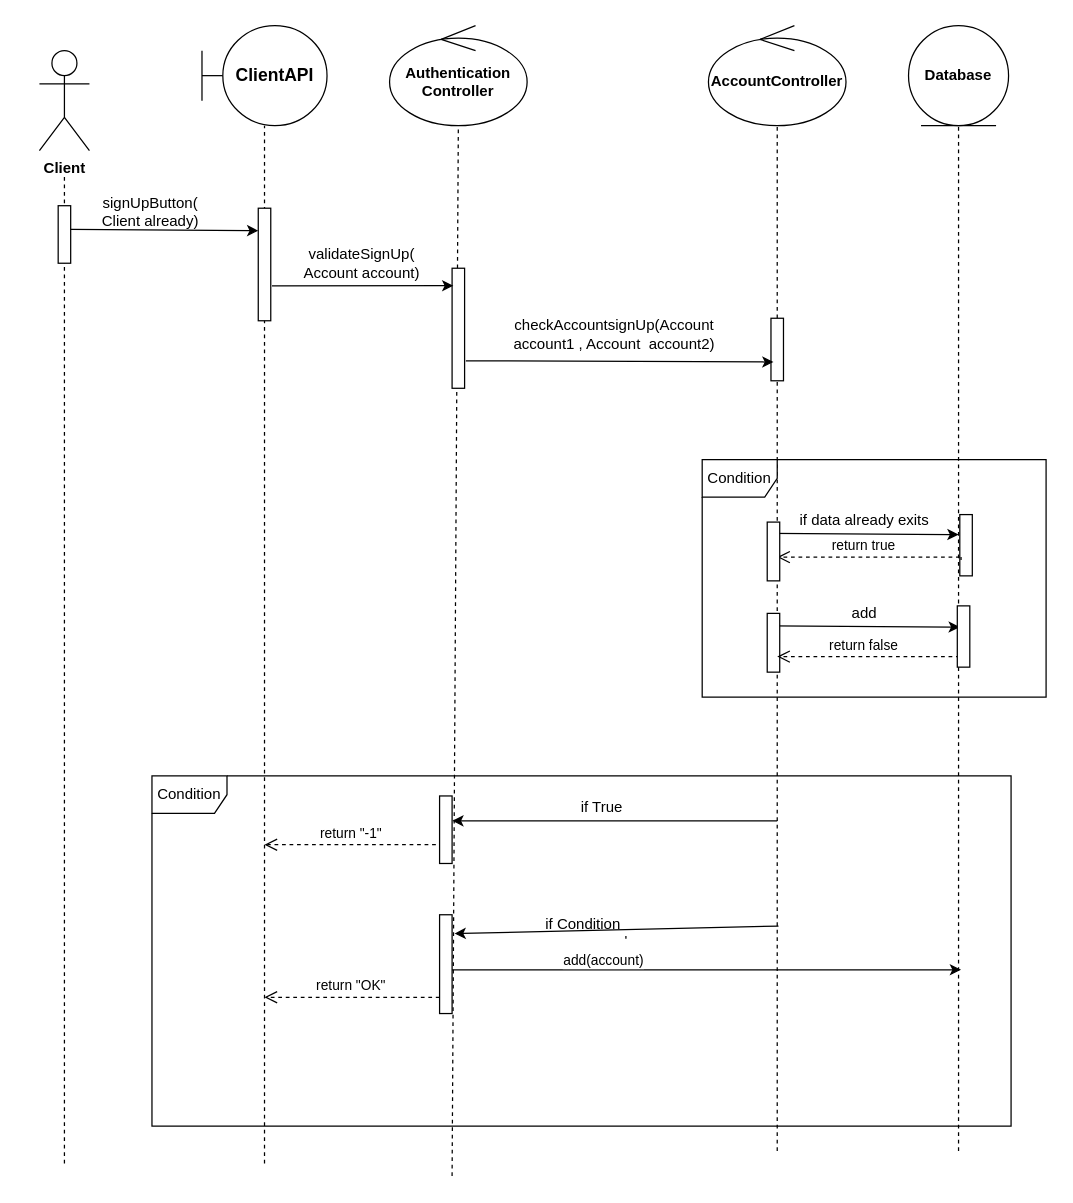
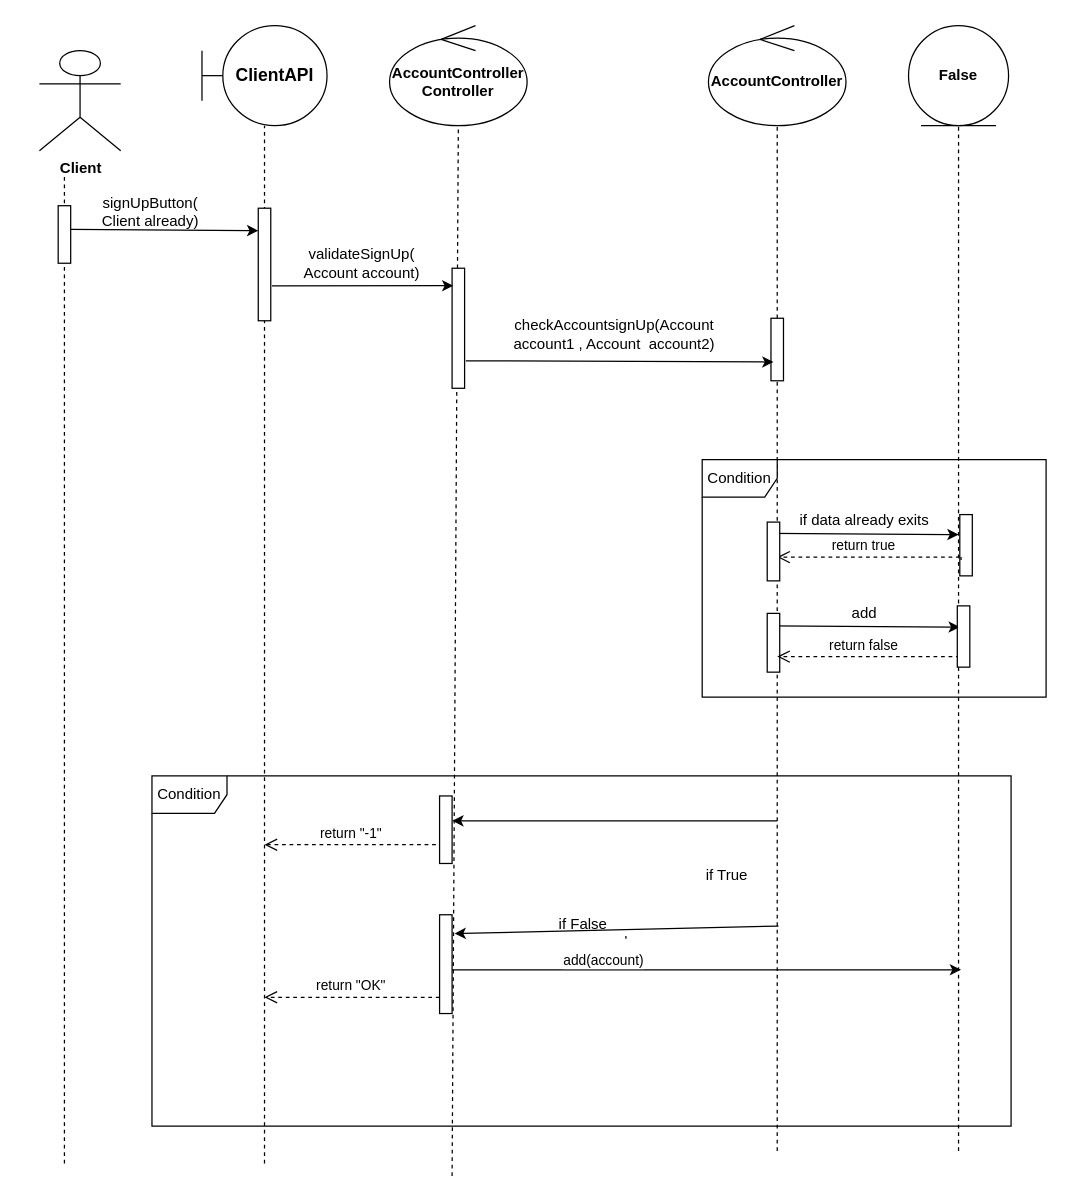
  <mxCell id="0" />
  <mxCell id="1" parent="0" />
- <mxCell id="2" value="&lt;b&gt;Client&lt;br&gt;&lt;br&gt;&lt;/b&gt;" style="shape=umlActor;verticalLabelPosition=bottom;verticalAlign=top;html=1;outlineConnect=0;" vertex="1" parent="1"><mxGeometry x="31" y="40" width="40" height="80" as="geometry" /></mxCell>
+ <mxCell id="2" value="&lt;b&gt;Client&lt;br&gt;&lt;br&gt;&lt;/b&gt;" style="shape=umlActor;verticalLabelPosition=bottom;verticalAlign=top;html=1;outlineConnect=0;" vertex="1" parent="1"><mxGeometry x="31" y="40" width="65" height="80" as="geometry" /></mxCell>
  <mxCell id="3" value="" style="endArrow=none;dashed=1;html=1;rounded=0;entryX=0.5;entryY=1;entryDx=0;entryDy=0;" edge="1" parent="1"><mxGeometry width="50" height="50" relative="1" as="geometry"><mxPoint x="211" y="930" as="sourcePoint" /><mxPoint x="211" y="100" as="targetPoint" /></mxGeometry></mxCell>
  <mxCell id="4" value="" style="html=1;points=[];perimeter=orthogonalPerimeter;" vertex="1" parent="1"><mxGeometry x="206" y="166" width="10" height="90" as="geometry" /></mxCell>
  <mxCell id="5" value="" style="endArrow=none;dashed=1;html=1;rounded=0;entryX=0.5;entryY=1;entryDx=0;entryDy=0;" edge="1" parent="1"><mxGeometry width="50" height="50" relative="1" as="geometry"><mxPoint x="361" y="940" as="sourcePoint" /><mxPoint x="366" y="100" as="targetPoint" /></mxGeometry></mxCell>
  <mxCell id="6" value="" style="html=1;points=[];perimeter=orthogonalPerimeter;" vertex="1" parent="1"><mxGeometry x="361" y="214" width="10" height="96" as="geometry" /></mxCell>
  <mxCell id="7" value="" style="endArrow=none;dashed=1;html=1;rounded=0;entryX=0.5;entryY=1;entryDx=0;entryDy=0;" edge="1" parent="1"><mxGeometry width="50" height="50" relative="1" as="geometry"><mxPoint x="621" y="920" as="sourcePoint" /><mxPoint x="621" y="100" as="targetPoint" /></mxGeometry></mxCell>
  <mxCell id="8" value="" style="html=1;points=[];perimeter=orthogonalPerimeter;" vertex="1" parent="1"><mxGeometry x="616" y="254" width="10" height="50" as="geometry" /></mxCell>
  <mxCell id="9" value="" style="endArrow=none;dashed=1;html=1;rounded=0;entryX=0.5;entryY=1;entryDx=0;entryDy=0;" edge="1" parent="1"><mxGeometry width="50" height="50" relative="1" as="geometry"><mxPoint x="766" y="920" as="sourcePoint" /><mxPoint x="766" y="100" as="targetPoint" /></mxGeometry></mxCell>
  <mxCell id="10" value="" style="endArrow=none;dashed=1;html=1;rounded=0;entryX=0.5;entryY=1;entryDx=0;entryDy=0;" edge="1" parent="1"><mxGeometry width="50" height="50" relative="1" as="geometry"><mxPoint x="51" y="930" as="sourcePoint" /><mxPoint x="51" y="140" as="targetPoint" /></mxGeometry></mxCell>
  <mxCell id="11" value="" style="html=1;points=[];perimeter=orthogonalPerimeter;" vertex="1" parent="1"><mxGeometry x="46" y="164" width="10" height="46" as="geometry" /></mxCell>
  <mxCell id="12" value="" style="endArrow=classic;html=1;rounded=0;entryX=0.875;entryY=1.176;entryDx=0;entryDy=0;entryPerimeter=0;exitX=0.125;exitY=1.118;exitDx=0;exitDy=0;exitPerimeter=0;" edge="1" parent="1"><mxGeometry width="50" height="50" relative="1" as="geometry"><mxPoint x="56" y="183.006" as="sourcePoint" /><mxPoint x="206" y="183.992" as="targetPoint" /></mxGeometry></mxCell>
  <mxCell id="13" value="signUpButton(&lt;br&gt;Client already)" style="text;html=1;strokeColor=none;fillColor=none;align=center;verticalAlign=middle;whiteSpace=wrap;rounded=0;" vertex="1" parent="1"><mxGeometry x="20" y="160" width="200" height="17" as="geometry" /></mxCell>
  <mxCell id="14" value="" style="endArrow=classic;html=1;rounded=0;entryX=0.875;entryY=1.176;entryDx=0;entryDy=0;entryPerimeter=0;exitX=1.3;exitY=0.217;exitDx=0;exitDy=0;exitPerimeter=0;" edge="1" parent="1"><mxGeometry width="50" height="50" relative="1" as="geometry"><mxPoint x="217" y="228.04" as="sourcePoint" /><mxPoint x="362" y="227.992" as="targetPoint" /></mxGeometry></mxCell>
  <mxCell id="15" value="validateSignUp(&lt;br&gt;Account account)" style="text;html=1;strokeColor=none;fillColor=none;align=center;verticalAlign=middle;whiteSpace=wrap;rounded=0;" vertex="1" parent="1"><mxGeometry x="189" y="201" width="200" height="17" as="geometry" /></mxCell>
  <mxCell id="16" value="" style="endArrow=classic;html=1;rounded=0;exitX=1.1;exitY=0.642;exitDx=0;exitDy=0;exitPerimeter=0;" edge="1" parent="1"><mxGeometry width="50" height="50" relative="1" as="geometry"><mxPoint x="372" y="288.04" as="sourcePoint" /><mxPoint x="618" y="289" as="targetPoint" /></mxGeometry></mxCell>
  <mxCell id="17" value="checkAccountsignUp(Account account1 , Account&amp;nbsp;&amp;nbsp;account2)" style="text;html=1;strokeColor=none;fillColor=none;align=center;verticalAlign=middle;whiteSpace=wrap;rounded=0;" vertex="1" parent="1"><mxGeometry x="391" y="258.5" width="200" height="17" as="geometry" /></mxCell>
  <mxCell id="18" value="Condition" style="shape=umlFrame;whiteSpace=wrap;html=1;" vertex="1" parent="1"><mxGeometry x="561" y="367" width="275" height="190" as="geometry" /></mxCell>
  <mxCell id="19" value="" style="endArrow=classic;html=1;rounded=0;entryX=0.875;entryY=1.176;entryDx=0;entryDy=0;entryPerimeter=0;exitX=0.125;exitY=1.118;exitDx=0;exitDy=0;exitPerimeter=0;" edge="1" parent="1"><mxGeometry width="50" height="50" relative="1" as="geometry"><mxPoint x="616" y="426.006" as="sourcePoint" /><mxPoint x="766" y="426.992" as="targetPoint" /></mxGeometry></mxCell>
  <mxCell id="20" value="if data already exits" style="text;html=1;strokeColor=none;fillColor=none;align=center;verticalAlign=middle;whiteSpace=wrap;rounded=0;" vertex="1" parent="1"><mxGeometry x="591" y="407" width="200" height="17" as="geometry" /></mxCell>
  <mxCell id="21" value="return true" style="html=1;verticalAlign=bottom;endArrow=open;dashed=1;endSize=8;rounded=0;startArrow=none;" edge="1" parent="1" source="24"><mxGeometry x="0.048" relative="1" as="geometry"><mxPoint x="768" y="445" as="sourcePoint" /><mxPoint x="621" y="445" as="targetPoint" /><mxPoint as="offset" /></mxGeometry></mxCell>
  <mxCell id="22" value="" style="endArrow=classic;html=1;rounded=0;entryX=0.875;entryY=1.176;entryDx=0;entryDy=0;entryPerimeter=0;exitX=0.125;exitY=1.118;exitDx=0;exitDy=0;exitPerimeter=0;" edge="1" parent="1"><mxGeometry width="50" height="50" relative="1" as="geometry"><mxPoint x="617" y="500.006" as="sourcePoint" /><mxPoint x="767" y="500.992" as="targetPoint" /></mxGeometry></mxCell>
  <mxCell id="23" value="add" style="text;html=1;strokeColor=none;fillColor=none;align=center;verticalAlign=middle;whiteSpace=wrap;rounded=0;" vertex="1" parent="1"><mxGeometry x="591" y="481" width="200" height="17" as="geometry" /></mxCell>
  <mxCell id="24" value="" style="html=1;points=[];perimeter=orthogonalPerimeter;" vertex="1" parent="1"><mxGeometry x="767" y="411" width="10" height="49" as="geometry" /></mxCell>
  <mxCell id="25" value="" style="html=1;verticalAlign=bottom;endArrow=none;dashed=1;endSize=8;rounded=0;" edge="1" parent="1" target="24"><mxGeometry x="0.048" relative="1" as="geometry"><mxPoint x="768" y="445" as="sourcePoint" /><mxPoint x="621" y="445" as="targetPoint" /><mxPoint as="offset" /></mxGeometry></mxCell>
  <mxCell id="26" value="" style="html=1;points=[];perimeter=orthogonalPerimeter;" vertex="1" parent="1"><mxGeometry x="613" y="490" width="10" height="47" as="geometry" /></mxCell>
  <mxCell id="27" value="Condition" style="shape=umlFrame;whiteSpace=wrap;html=1;" vertex="1" parent="1"><mxGeometry x="121" y="620" width="687" height="280" as="geometry" /></mxCell>
  <mxCell id="28" value="" style="endArrow=classic;html=1;rounded=0;entryX=0.102;entryY=0.342;entryDx=0;entryDy=0;entryPerimeter=0;" edge="1" parent="1"><mxGeometry width="50" height="50" relative="1" as="geometry"><mxPoint x="621" y="656" as="sourcePoint" /><mxPoint x="361.18" y="655.92" as="targetPoint" /></mxGeometry></mxCell>
- <mxCell id="29" value="if True" style="text;html=1;strokeColor=none;fillColor=none;align=center;verticalAlign=middle;whiteSpace=wrap;rounded=0;" vertex="1" parent="1"><mxGeometry x="381" y="636" width="200" height="17" as="geometry" /></mxCell>
+ <mxCell id="29" value="if True" style="text;html=1;strokeColor=none;fillColor=none;align=center;verticalAlign=middle;whiteSpace=wrap;rounded=0;" vertex="1" parent="1"><mxGeometry x="481" y="691" width="200" height="17" as="geometry" /></mxCell>
  <mxCell id="30" value="return &quot;-1&quot;" style="html=1;verticalAlign=bottom;endArrow=open;dashed=1;endSize=8;rounded=0;startArrow=none;" edge="1" parent="1"><mxGeometry x="0.03" relative="1" as="geometry"><mxPoint x="354" y="675" as="sourcePoint" /><mxPoint x="211" y="675" as="targetPoint" /><mxPoint as="offset" /></mxGeometry></mxCell>
  <mxCell id="31" value="" style="endArrow=classic;html=1;rounded=0;entryX=1.2;entryY=0.191;entryDx=0;entryDy=0;entryPerimeter=0;" edge="1" parent="1" target="36"><mxGeometry width="50" height="50" relative="1" as="geometry"><mxPoint x="622" y="740" as="sourcePoint" /><mxPoint x="211.75" y="736.08" as="targetPoint" /></mxGeometry></mxCell>
- <mxCell id="32" value="if Condition" style="text;html=1;strokeColor=none;fillColor=none;align=center;verticalAlign=middle;whiteSpace=wrap;rounded=0;" vertex="1" parent="1"><mxGeometry x="366" y="730" width="200" height="17" as="geometry" /></mxCell>
+ <mxCell id="32" value="if False" style="text;html=1;strokeColor=none;fillColor=none;align=center;verticalAlign=middle;whiteSpace=wrap;rounded=0;" vertex="1" parent="1"><mxGeometry x="366" y="730" width="200" height="17" as="geometry" /></mxCell>
  <mxCell id="33" value="return &quot;OK&quot;" style="html=1;verticalAlign=bottom;endArrow=open;dashed=1;endSize=8;rounded=0;" edge="1" parent="1"><mxGeometry x="0.048" relative="1" as="geometry"><mxPoint x="357" y="797" as="sourcePoint" /><mxPoint x="211" y="797" as="targetPoint" /><mxPoint as="offset" /></mxGeometry></mxCell>
  <mxCell id="34" value="" style="html=1;verticalAlign=bottom;endArrow=none;dashed=1;endSize=8;rounded=0;" edge="1" parent="1"><mxGeometry x="0.048" relative="1" as="geometry"><mxPoint x="500" y="748" as="sourcePoint" /><mxPoint x="500" y="750.25" as="targetPoint" /><mxPoint as="offset" /></mxGeometry></mxCell>
  <mxCell id="35" value="" style="html=1;points=[];perimeter=orthogonalPerimeter;" vertex="1" parent="1"><mxGeometry x="351" y="636" width="10" height="54" as="geometry" /></mxCell>
  <mxCell id="36" value="" style="html=1;points=[];perimeter=orthogonalPerimeter;" vertex="1" parent="1"><mxGeometry x="351" y="731" width="10" height="79" as="geometry" /></mxCell>
  <mxCell id="37" value="&lt;b&gt;&lt;font style=&quot;font-size: 14px&quot;&gt;ClientAPI&lt;/font&gt;&lt;/b&gt;" style="shape=umlBoundary;whiteSpace=wrap;html=1;" vertex="1" parent="1"><mxGeometry x="161" y="20" width="100" height="80" as="geometry" /></mxCell>
- <mxCell id="38" value="&lt;b&gt;Authentication&lt;br&gt;Controller&lt;/b&gt;" style="ellipse;shape=umlControl;whiteSpace=wrap;html=1;" vertex="1" parent="1"><mxGeometry x="311" y="20" width="110" height="80" as="geometry" /></mxCell>
+ <mxCell id="38" value="&lt;b&gt;AccountController&lt;br&gt;Controller&lt;/b&gt;" style="ellipse;shape=umlControl;whiteSpace=wrap;html=1;" vertex="1" parent="1"><mxGeometry x="311" y="20" width="110" height="80" as="geometry" /></mxCell>
  <mxCell id="39" value="&lt;b&gt;AccountController&lt;/b&gt;" style="ellipse;shape=umlControl;whiteSpace=wrap;html=1;" vertex="1" parent="1"><mxGeometry x="566" y="20" width="110" height="80" as="geometry" /></mxCell>
- <mxCell id="40" value="&lt;b&gt;Database&lt;/b&gt;" style="ellipse;shape=umlEntity;whiteSpace=wrap;html=1;" vertex="1" parent="1"><mxGeometry x="726" y="20" width="80" height="80" as="geometry" /></mxCell>
+ <mxCell id="40" value="&lt;b&gt;False&lt;/b&gt;" style="ellipse;shape=umlEntity;whiteSpace=wrap;html=1;" vertex="1" parent="1"><mxGeometry x="726" y="20" width="80" height="80" as="geometry" /></mxCell>
  <mxCell id="41" value="" style="endArrow=classic;html=1;rounded=0;" edge="1" parent="1" source="36"><mxGeometry width="50" height="50" relative="1" as="geometry"><mxPoint x="210" y="775" as="sourcePoint" /><mxPoint x="768" y="775" as="targetPoint" /></mxGeometry></mxCell>
  <mxCell id="42" value="add(account)" style="edgeLabel;html=1;align=center;verticalAlign=middle;resizable=0;points=[];" vertex="1" connectable="0" parent="41"><mxGeometry x="0.139" y="2" relative="1" as="geometry"><mxPoint x="-112" y="-6" as="offset" /></mxGeometry></mxCell>
  <mxCell id="43" value="return false" style="html=1;verticalAlign=bottom;endArrow=open;dashed=1;endSize=8;rounded=0;startArrow=none;" edge="1" parent="1"><mxGeometry x="0.048" relative="1" as="geometry"><mxPoint x="767" y="524.58" as="sourcePoint" /><mxPoint x="621" y="524.58" as="targetPoint" /><mxPoint as="offset" /></mxGeometry></mxCell>
  <mxCell id="44" value="" style="html=1;points=[];perimeter=orthogonalPerimeter;" vertex="1" parent="1"><mxGeometry x="765" y="484" width="10" height="49" as="geometry" /></mxCell>
  <mxCell id="45" value="" style="html=1;points=[];perimeter=orthogonalPerimeter;" vertex="1" parent="1"><mxGeometry x="613" y="417" width="10" height="47" as="geometry" /></mxCell>
